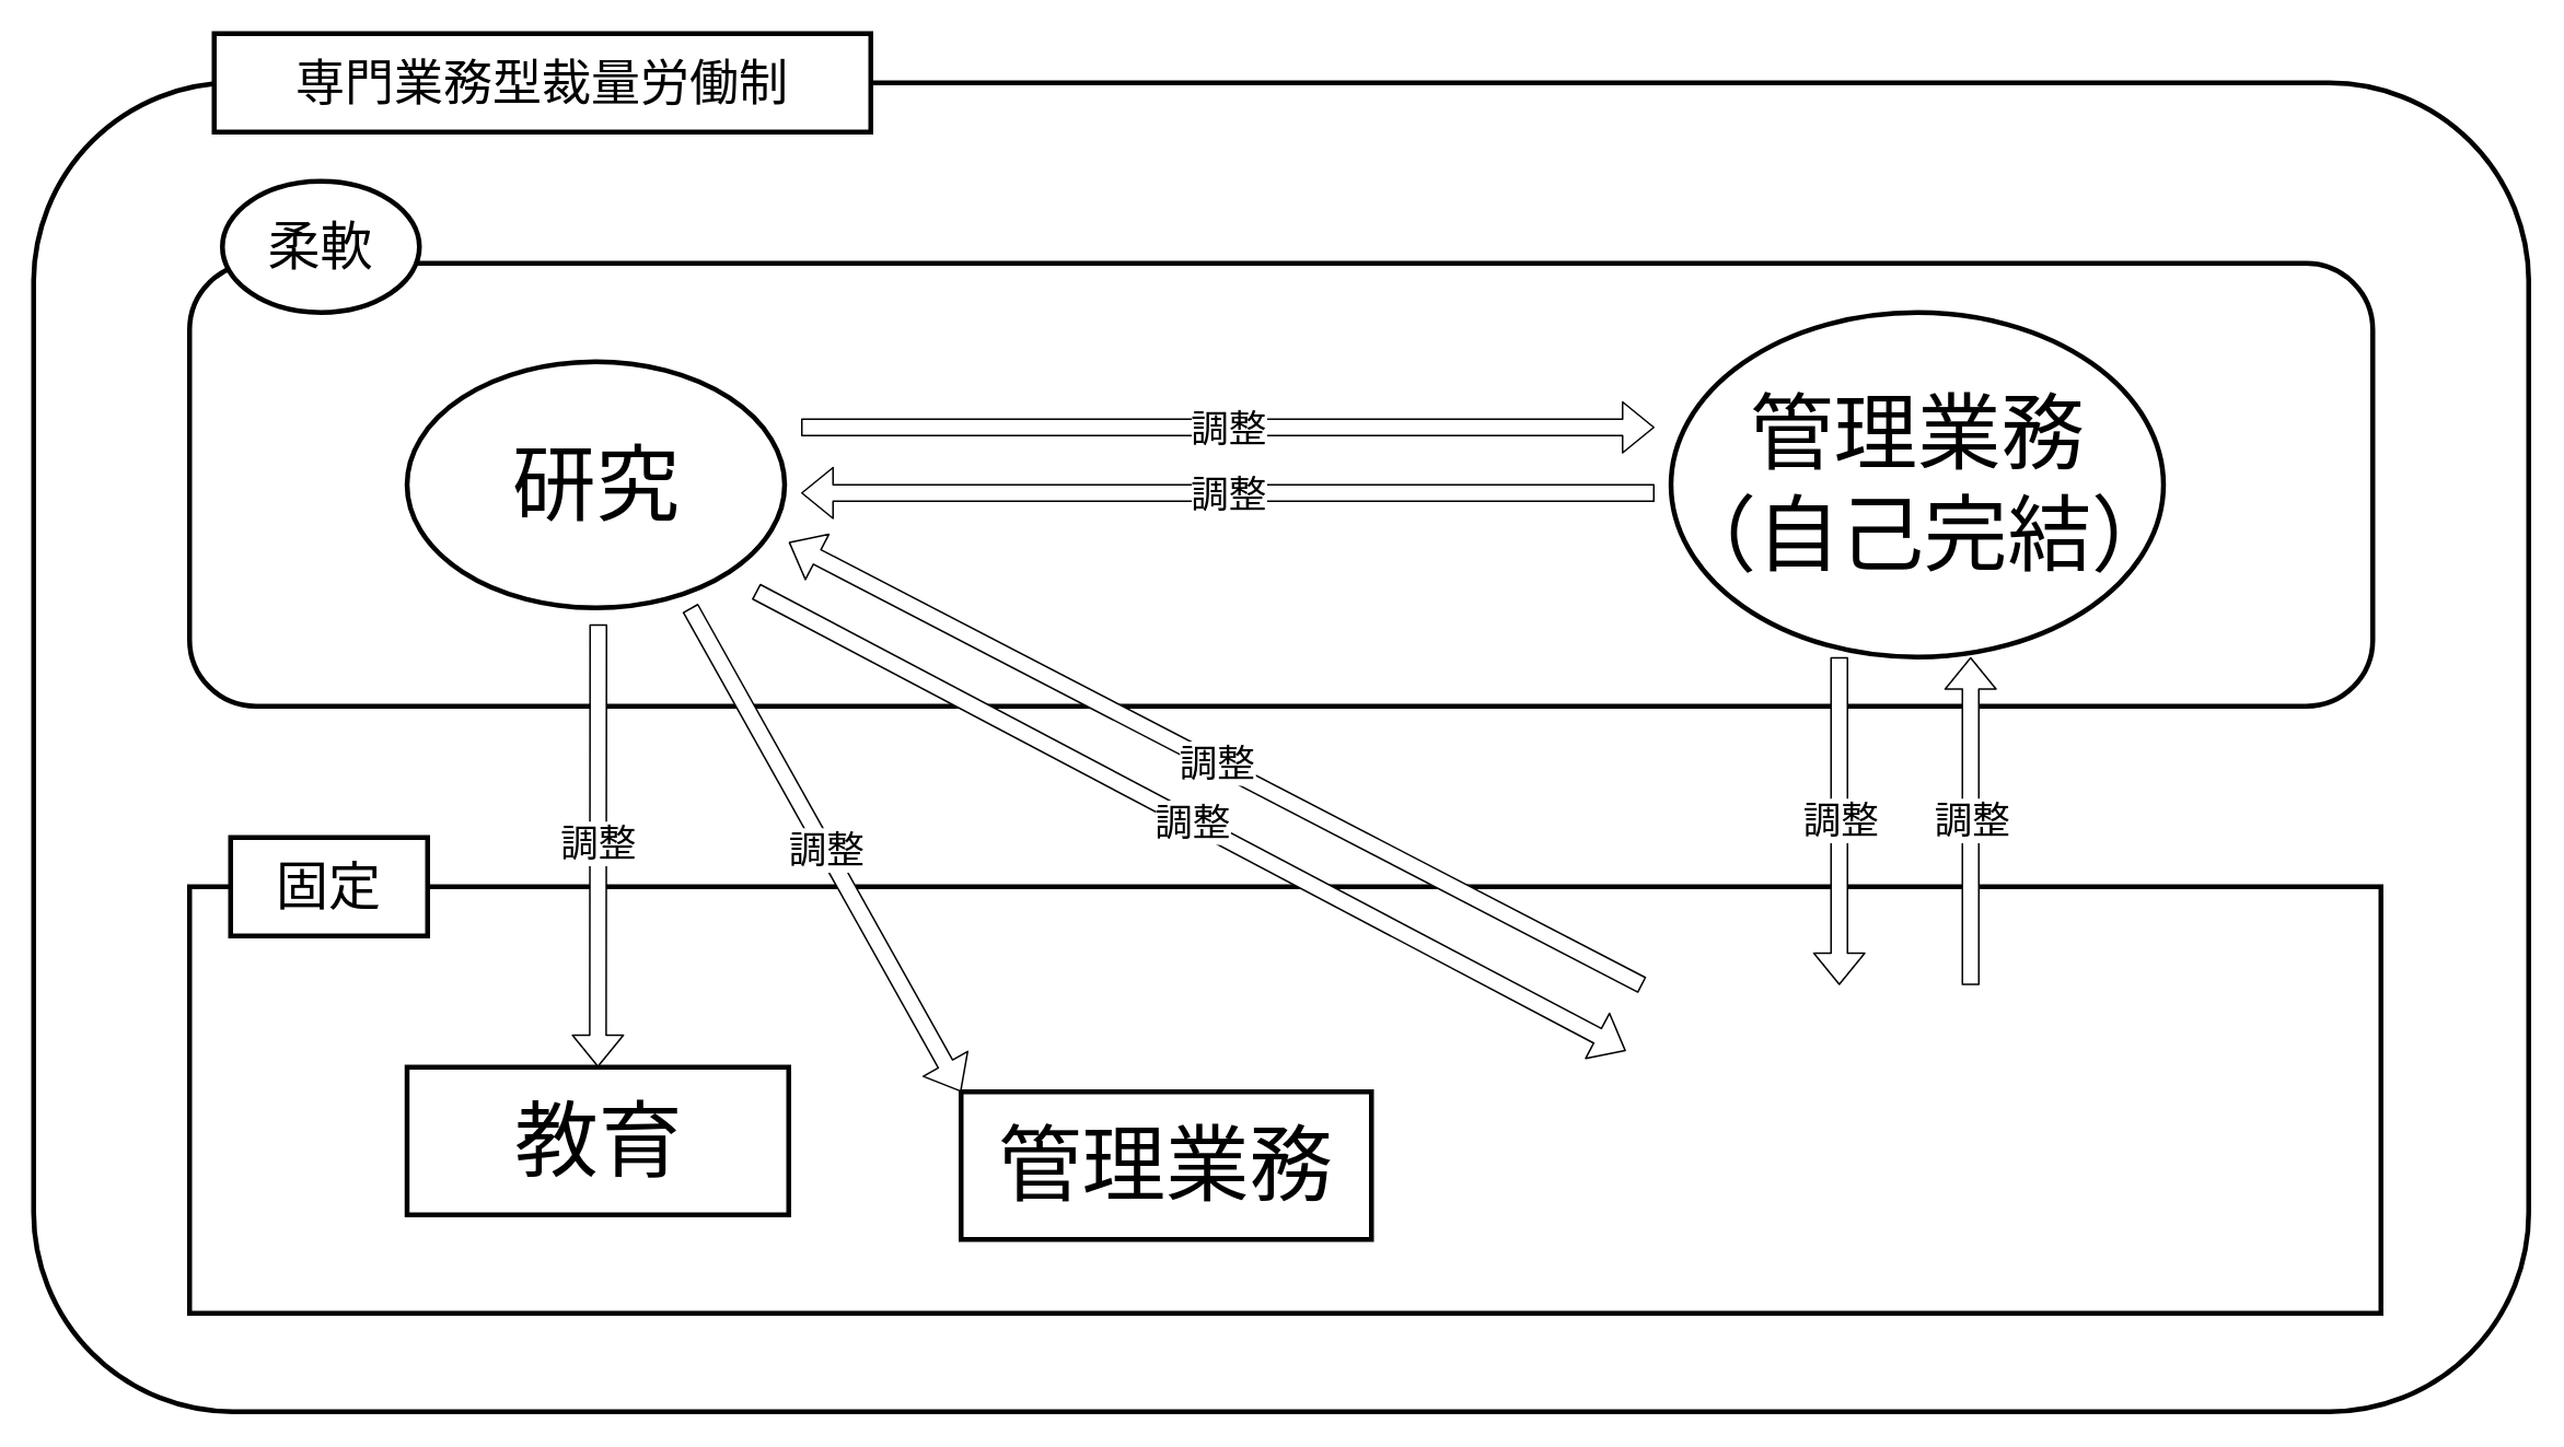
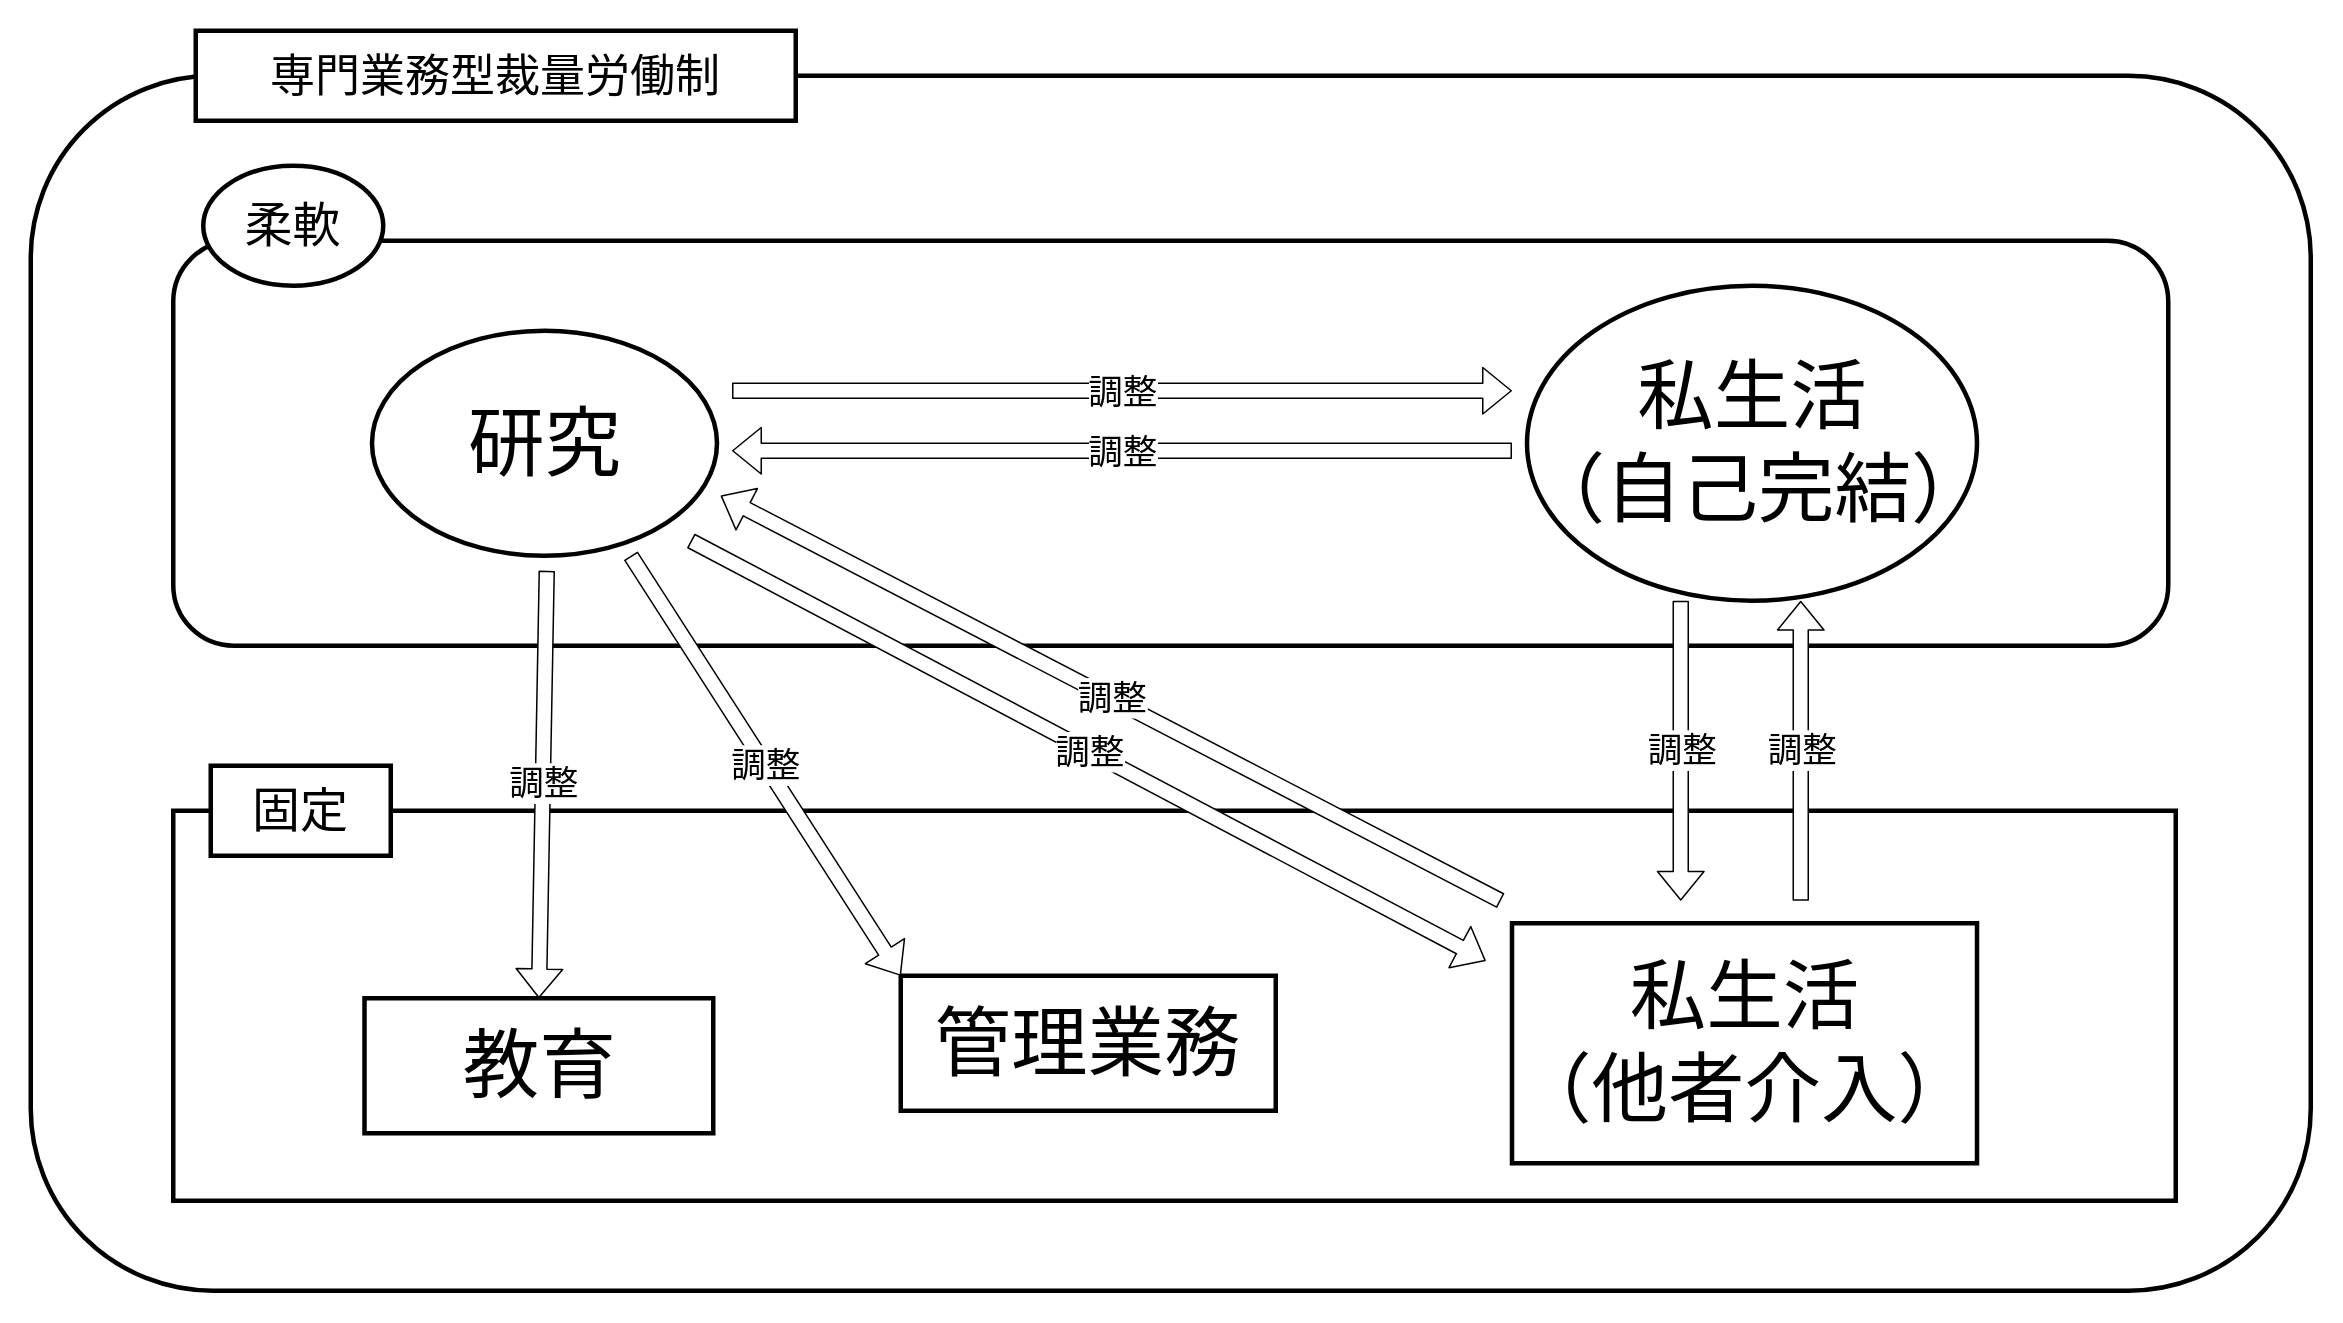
  <mxCell id="0" />
  <mxCell id="1" parent="0" />
  <mxCell id="2" value="" style="rounded=0;whiteSpace=wrap;html=1;fillColor=none;strokeColor=light-dark(#000000,#000000);strokeWidth=3;" vertex="1" parent="1"><mxGeometry x="115" y="540" width="1335" height="260" as="geometry" /></mxCell>
  <mxCell id="3" value="" style="rounded=1;whiteSpace=wrap;html=1;fillColor=none;strokeColor=light-dark(#000000,#000000);strokeWidth=3;" vertex="1" parent="1"><mxGeometry x="115" y="160" width="1330" height="270" as="geometry" /></mxCell>
  <mxCell id="4" value="" style="rounded=1;whiteSpace=wrap;html=1;fillColor=none;strokeColor=light-dark(#000000,#000000);strokeWidth=3;movable=0;resizable=0;rotatable=0;deletable=0;editable=0;locked=1;connectable=0;" vertex="1" parent="1"><mxGeometry x="20" y="50" width="1520" height="810" as="geometry" /></mxCell>
  <mxCell id="5" value="&lt;font style=&quot;font-size: 30px; color: light-dark(rgb(0, 0, 0), rgb(0, 0, 0));&quot;&gt;専門業務型裁量労働制&lt;/font&gt;" style="rounded=0;whiteSpace=wrap;html=1;fillColor=light-dark(#FFFFFF,#FFFFFF);strokeColor=light-dark(#000000,#000000);strokeWidth=3;movable=0;resizable=0;rotatable=0;deletable=0;editable=0;locked=1;connectable=0;" vertex="1" parent="1"><mxGeometry x="130" y="20" width="400" height="60" as="geometry" /></mxCell>
  <mxCell id="6" value="&lt;font style=&quot;color: light-dark(rgb(0, 0, 0), rgb(0, 0, 0));&quot;&gt;柔軟&lt;/font&gt;" style="ellipse;whiteSpace=wrap;html=1;fontSize=32;fillColor=light-dark(#FFFFFF,#FFFFFF);strokeColor=light-dark(#000000,#000000);fontColor=light-dark(#000000,#000000);strokeWidth=3;" vertex="1" parent="1"><mxGeometry x="135" y="110" width="120" height="80" as="geometry" /></mxCell>
  <mxCell id="7" value="&lt;font style=&quot;color: light-dark(rgb(0, 0, 0), rgb(0, 0, 0)); font-size: 51px;&quot;&gt;研究&lt;/font&gt;" style="ellipse;whiteSpace=wrap;html=1;fontSize=32;fillColor=light-dark(#FFFFFF,#FFFFFF);strokeColor=light-dark(#000000,#000000);fontColor=light-dark(#000000,#000000);strokeWidth=3;" vertex="1" parent="1"><mxGeometry x="247.5" y="220" width="230" height="150" as="geometry" /></mxCell>
- <mxCell id="8" value="&lt;font style=&quot;color: light-dark(rgb(0, 0, 0), rgb(0, 0, 0)); font-size: 51px;&quot;&gt;管理業務&lt;/font&gt;&lt;div&gt;&lt;font style=&quot;color: light-dark(rgb(0, 0, 0), rgb(0, 0, 0)); font-size: 51px;&quot;&gt;（自己完結）&lt;/font&gt;&lt;/div&gt;" style="ellipse;whiteSpace=wrap;html=1;fontSize=32;fillColor=light-dark(#FFFFFF,#FFFFFF);strokeColor=light-dark(#000000,#000000);fontColor=light-dark(#000000,#000000);strokeWidth=3;" vertex="1" parent="1"><mxGeometry x="1017.5" y="190" width="300" height="210" as="geometry" /></mxCell>
+ <mxCell id="8" value="&lt;font style=&quot;color: light-dark(rgb(0, 0, 0), rgb(0, 0, 0)); font-size: 51px;&quot;&gt;私生活&lt;/font&gt;&lt;div&gt;&lt;font style=&quot;color: light-dark(rgb(0, 0, 0), rgb(0, 0, 0)); font-size: 51px;&quot;&gt;（自己完結）&lt;/font&gt;&lt;/div&gt;" style="ellipse;whiteSpace=wrap;html=1;fontSize=32;fillColor=light-dark(#FFFFFF,#FFFFFF);strokeColor=light-dark(#000000,#000000);fontColor=light-dark(#000000,#000000);strokeWidth=3;" vertex="1" parent="1"><mxGeometry x="1017.5" y="190" width="300" height="210" as="geometry" /></mxCell>
  <mxCell id="9" value="" style="shape=flexArrow;endArrow=classic;html=1;exitX=1;exitY=0.5;exitDx=0;exitDy=0;strokeColor=light-dark(#000000,#000000);fillColor=default;" edge="1" parent="1"><mxGeometry width="50" height="50" relative="1" as="geometry"><mxPoint x="487.5" y="260" as="sourcePoint" /><mxPoint x="1007.5" y="260" as="targetPoint" /></mxGeometry></mxCell>
  <mxCell id="10" value="&lt;font style=&quot;color: light-dark(rgb(0, 0, 0), rgb(0, 0, 0)); background-color: light-dark(rgb(255, 255, 255), rgb(255, 255, 255)); font-size: 23px;&quot;&gt;調整&lt;/font&gt;" style="edgeLabel;html=1;align=center;verticalAlign=middle;resizable=0;points=[];" vertex="1" connectable="0" parent="9"><mxGeometry relative="1" as="geometry"><mxPoint as="offset" /></mxGeometry></mxCell>
  <mxCell id="11" value="" style="shape=flexArrow;endArrow=classic;html=1;strokeColor=light-dark(#000000,#000000);fillColor=default;" edge="1" parent="1"><mxGeometry width="50" height="50" relative="1" as="geometry"><mxPoint x="1007.5" y="300" as="sourcePoint" /><mxPoint x="487.5" y="300" as="targetPoint" /></mxGeometry></mxCell>
  <mxCell id="12" value="&lt;font style=&quot;color: light-dark(rgb(0, 0, 0), rgb(0, 0, 0)); background-color: light-dark(rgb(255, 255, 255), rgb(255, 255, 255)); font-size: 23px;&quot;&gt;調整&lt;/font&gt;" style="edgeLabel;html=1;align=center;verticalAlign=middle;resizable=0;points=[];" vertex="1" connectable="0" parent="11"><mxGeometry relative="1" as="geometry"><mxPoint as="offset" /></mxGeometry></mxCell>
  <mxCell id="13" value="&lt;font style=&quot;color: light-dark(rgb(0, 0, 0), rgb(0, 0, 0)); font-size: 32px;&quot;&gt;固定&lt;/font&gt;" style="rounded=0;whiteSpace=wrap;html=1;fillColor=light-dark(#FFFFFF,#FFFFFF);strokeColor=light-dark(#000000,#000000);strokeWidth=3;" vertex="1" parent="1"><mxGeometry x="140" y="510" width="120" height="60" as="geometry" /></mxCell>
- <mxCell id="14" value="&lt;font style=&quot;color: light-dark(rgb(0, 0, 0), rgb(0, 0, 0)); font-size: 51px;&quot;&gt;教育&lt;/font&gt;" style="rounded=0;whiteSpace=wrap;html=1;fillColor=light-dark(#FFFFFF,#FFFFFF);strokeColor=light-dark(#000000,#000000);strokeWidth=3;" vertex="1" parent="1"><mxGeometry x="247.5" y="650" width="232.5" height="90" as="geometry" /></mxCell>
- <mxCell id="15" value="&lt;span style=&quot;font-size: 51px;&quot;&gt;&lt;font style=&quot;color: light-dark(rgb(0, 0, 0), rgb(0, 0, 0));&quot;&gt;管理業務&lt;/font&gt;&lt;/span&gt;" style="rounded=0;whiteSpace=wrap;html=1;fillColor=light-dark(#FFFFFF,#FFFFFF);strokeColor=light-dark(#000000,#000000);strokeWidth=3;" vertex="1" parent="1"><mxGeometry x="585" y="665" width="250" height="90" as="geometry" /></mxCell>
+ <mxCell id="14" value="&lt;font style=&quot;color: light-dark(rgb(0, 0, 0), rgb(0, 0, 0)); font-size: 51px;&quot;&gt;教育&lt;/font&gt;" style="rounded=0;whiteSpace=wrap;html=1;fillColor=light-dark(#FFFFFF,#FFFFFF);strokeColor=light-dark(#000000,#000000);strokeWidth=3;" vertex="1" parent="1"><mxGeometry x="242.5" y="665" width="232.5" height="90" as="geometry" /></mxCell>
+ <mxCell id="15" value="&lt;span style=&quot;font-size: 51px;&quot;&gt;&lt;font style=&quot;color: light-dark(rgb(0, 0, 0), rgb(0, 0, 0));&quot;&gt;管理業務&lt;/font&gt;&lt;/span&gt;" style="rounded=0;whiteSpace=wrap;html=1;fillColor=light-dark(#FFFFFF,#FFFFFF);strokeColor=light-dark(#000000,#000000);strokeWidth=3;" vertex="1" parent="1"><mxGeometry x="600" y="650" width="250" height="90" as="geometry" /></mxCell>
+ <mxCell id="16" value="&lt;span style=&quot;font-size: 51px;&quot;&gt;&lt;font style=&quot;color: light-dark(rgb(0, 0, 0), rgb(0, 0, 0));&quot;&gt;私生活&lt;br&gt;&lt;/font&gt;&lt;/span&gt;&lt;div&gt;&lt;span style=&quot;font-size: 51px;&quot;&gt;&lt;font style=&quot;color: light-dark(rgb(0, 0, 0), rgb(0, 0, 0));&quot;&gt;（他者介入）&lt;/font&gt;&lt;/span&gt;&lt;/div&gt;" style="rounded=0;whiteSpace=wrap;html=1;fillColor=light-dark(#FFFFFF,#FFFFFF);strokeColor=light-dark(#000000,#000000);strokeWidth=3;" vertex="1" parent="1"><mxGeometry x="1007.5" y="615" width="310" height="160" as="geometry" /></mxCell>
  <mxCell id="17" value="" style="shape=flexArrow;endArrow=classic;html=1;strokeColor=light-dark(#000000,#FF0000);fillColor=light-dark(#FFFFFF,#FF0000);" edge="1" parent="1"><mxGeometry width="50" height="50" relative="1" as="geometry"><mxPoint x="460" y="360" as="sourcePoint" /><mxPoint x="990" y="640" as="targetPoint" /></mxGeometry></mxCell>
  <mxCell id="18" value="&lt;font style=&quot;font-size: 23px; color: light-dark(rgb(0, 0, 0), rgb(0, 0, 0)); background-color: light-dark(rgb(255, 255, 255), rgb(255, 255, 255));&quot;&gt;調整&lt;/font&gt;" style="edgeLabel;html=1;align=center;verticalAlign=middle;resizable=0;points=[];" vertex="1" connectable="0" parent="17"><mxGeometry relative="1" as="geometry"><mxPoint as="offset" /></mxGeometry></mxCell>
  <mxCell id="19" value="" style="shape=flexArrow;endArrow=classic;html=1;strokeColor=light-dark(#000000,#FF0000);fillColor=light-dark(#FFFFFF,#FF0000);entryX=0.5;entryY=0;entryDx=0;entryDy=0;" edge="1" parent="1" target="14"><mxGeometry width="50" height="50" relative="1" as="geometry"><mxPoint x="364" y="380" as="sourcePoint" /><mxPoint x="900" y="380" as="targetPoint" /></mxGeometry></mxCell>
  <mxCell id="20" value="&lt;font style=&quot;color: light-dark(rgb(0, 0, 0), rgb(0, 0, 0)); background-color: light-dark(rgb(255, 255, 255), rgb(255, 255, 255)); font-size: 23px;&quot;&gt;調整&lt;/font&gt;" style="edgeLabel;html=1;align=center;verticalAlign=middle;resizable=0;points=[];" vertex="1" connectable="0" parent="19"><mxGeometry relative="1" as="geometry"><mxPoint y="-1" as="offset" /></mxGeometry></mxCell>
  <mxCell id="21" value="" style="shape=flexArrow;endArrow=classic;html=1;strokeColor=light-dark(#000000,#FF0000);fillColor=light-dark(#FFFFFF,#FF0000);entryX=0;entryY=0;entryDx=0;entryDy=0;" edge="1" parent="1" target="15"><mxGeometry width="50" height="50" relative="1" as="geometry"><mxPoint x="420" y="370" as="sourcePoint" /><mxPoint x="772.5" y="630" as="targetPoint" /></mxGeometry></mxCell>
  <mxCell id="22" value="&lt;font style=&quot;font-size: 23px; color: light-dark(rgb(0, 0, 0), rgb(0, 0, 0)); background-color: light-dark(rgb(255, 255, 255), rgb(255, 255, 255));&quot;&gt;調整&lt;/font&gt;" style="edgeLabel;html=1;align=center;verticalAlign=middle;resizable=0;points=[];" vertex="1" connectable="0" parent="21"><mxGeometry relative="1" as="geometry"><mxPoint as="offset" /></mxGeometry></mxCell>
  <mxCell id="23" value="" style="shape=flexArrow;endArrow=classic;html=1;strokeColor=light-dark(#000000,#000000);fillColor=default;" edge="1" parent="1"><mxGeometry width="50" height="50" relative="1" as="geometry"><mxPoint x="1000" y="600" as="sourcePoint" /><mxPoint x="480" y="330" as="targetPoint" /></mxGeometry></mxCell>
  <mxCell id="24" value="&lt;font style=&quot;font-size: 23px; color: light-dark(rgb(0, 0, 0), rgb(0, 0, 0)); background-color: light-dark(rgb(255, 255, 255), rgb(255, 255, 255));&quot;&gt;調整&lt;/font&gt;" style="edgeLabel;html=1;align=center;verticalAlign=middle;resizable=0;points=[];" vertex="1" connectable="0" parent="23"><mxGeometry relative="1" as="geometry"><mxPoint x="1" as="offset" /></mxGeometry></mxCell>
  <mxCell id="25" value="" style="shape=flexArrow;endArrow=classic;html=1;strokeColor=light-dark(#000000,#000000);fillColor=default;" edge="1" parent="1"><mxGeometry width="50" height="50" relative="1" as="geometry"><mxPoint x="1120" y="400" as="sourcePoint" /><mxPoint x="1120" y="600" as="targetPoint" /></mxGeometry></mxCell>
  <mxCell id="26" value="&lt;font style=&quot;font-size: 23px; color: light-dark(rgb(0, 0, 0), rgb(0, 0, 0)); background-color: light-dark(rgb(255, 255, 255), rgb(255, 255, 255));&quot;&gt;調整&lt;/font&gt;" style="edgeLabel;html=1;align=center;verticalAlign=middle;resizable=0;points=[];" vertex="1" connectable="0" parent="25"><mxGeometry relative="1" as="geometry"><mxPoint y="-1" as="offset" /></mxGeometry></mxCell>
  <mxCell id="27" value="" style="shape=flexArrow;endArrow=classic;html=1;strokeColor=light-dark(#000000,#000000);fillColor=default;" edge="1" parent="1"><mxGeometry width="50" height="50" relative="1" as="geometry"><mxPoint x="1200" y="600" as="sourcePoint" /><mxPoint x="1200" y="400" as="targetPoint" /></mxGeometry></mxCell>
  <mxCell id="28" value="&lt;font style=&quot;font-size: 23px; color: light-dark(rgb(0, 0, 0), rgb(0, 0, 0)); background-color: light-dark(rgb(255, 255, 255), rgb(255, 255, 255));&quot;&gt;調整&lt;/font&gt;" style="edgeLabel;html=1;align=center;verticalAlign=middle;resizable=0;points=[];" vertex="1" connectable="0" parent="27"><mxGeometry relative="1" as="geometry"><mxPoint y="-1" as="offset" /></mxGeometry></mxCell>
